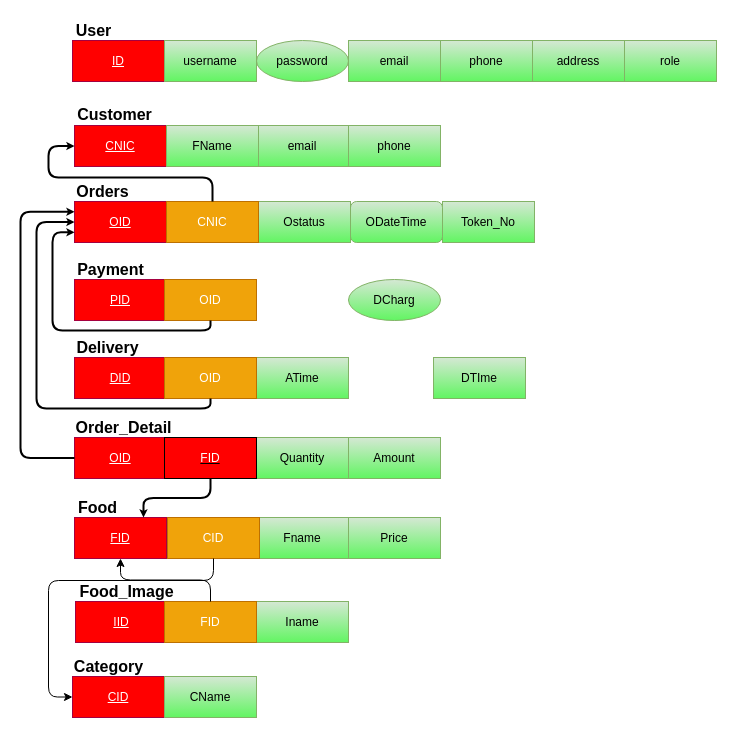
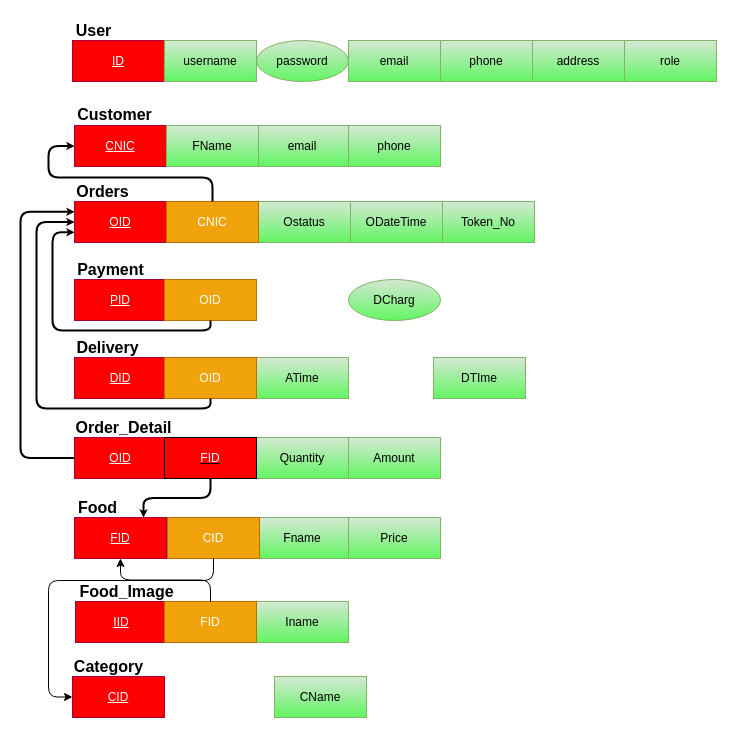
  <mxCell id="0" />
  <mxCell id="1" parent="0" />
  <mxCell id="2" value="&lt;u&gt;CNIC&lt;/u&gt;" style="rounded=0;whiteSpace=wrap;html=1;strokeColor=#A50040;fontColor=#ffffff;fillColor=#FF0000;" parent="1" vertex="1"><mxGeometry x="74" y="125" width="92" height="41" as="geometry" /></mxCell>
  <mxCell id="3" value="&lt;u&gt;FID&lt;/u&gt;" style="rounded=0;whiteSpace=wrap;html=1;strokeColor=#A50040;fontColor=#ffffff;fillColor=#FF0000;" parent="1" vertex="1"><mxGeometry x="74" y="517" width="92" height="41" as="geometry" /></mxCell>
  <mxCell id="4" value="&lt;u&gt;OID&lt;/u&gt;" style="rounded=0;whiteSpace=wrap;html=1;strokeColor=#A50040;fontColor=#ffffff;fillColor=#FF0000;" parent="1" vertex="1"><mxGeometry x="74" y="437" width="92" height="41" as="geometry" /></mxCell>
  <mxCell id="5" value="&lt;u&gt;DID&lt;/u&gt;" style="rounded=0;whiteSpace=wrap;html=1;strokeColor=#A50040;fontColor=#ffffff;fillColor=#FF0000;" parent="1" vertex="1"><mxGeometry x="74" y="357" width="92" height="41" as="geometry" /></mxCell>
  <mxCell id="6" value="&lt;u&gt;PID&lt;/u&gt;" style="rounded=0;whiteSpace=wrap;html=1;strokeColor=#A50040;fontColor=#ffffff;fillColor=#FF0000;" parent="1" vertex="1"><mxGeometry x="74" y="279" width="92" height="41" as="geometry" /></mxCell>
  <mxCell id="7" value="&lt;u&gt;OID&lt;/u&gt;" style="rounded=0;whiteSpace=wrap;html=1;strokeColor=#A50040;fontColor=#ffffff;fillColor=#FF0000;" parent="1" vertex="1"><mxGeometry x="74" y="201" width="92" height="41" as="geometry" /></mxCell>
  <mxCell id="8" value="&lt;u&gt;IID&lt;/u&gt;" style="rounded=0;whiteSpace=wrap;html=1;strokeColor=#A50040;fontColor=#ffffff;fillColor=#FF0000;" parent="1" vertex="1"><mxGeometry x="75" y="601" width="92" height="41" as="geometry" /></mxCell>
  <mxCell id="9" value="phone" style="rounded=0;whiteSpace=wrap;html=1;fillColor=#d5e8d4;strokeColor=#82b366;gradientColor=#62F562;" parent="1" vertex="1"><mxGeometry x="348" y="125" width="92" height="41" as="geometry" /></mxCell>
  <mxCell id="10" value="email" style="rounded=0;whiteSpace=wrap;html=1;fillColor=#d5e8d4;strokeColor=#82b366;gradientColor=#62F562;" parent="1" vertex="1"><mxGeometry x="256" y="125" width="92" height="41" as="geometry" /></mxCell>
  <mxCell id="11" value="FName" style="rounded=0;whiteSpace=wrap;html=1;fillColor=#d5e8d4;strokeColor=#82b366;gradientColor=#62F562;" parent="1" vertex="1"><mxGeometry x="166" y="125" width="92" height="41" as="geometry" /></mxCell>
  <mxCell id="12" value="Token_No" style="rounded=0;whiteSpace=wrap;html=1;fillColor=#d5e8d4;strokeColor=#82b366;gradientColor=#62F562;" parent="1" vertex="1"><mxGeometry x="442" y="201" width="92" height="41" as="geometry" /></mxCell>
- <mxCell id="13" value="ODateTime" style="whiteSpace=wrap;html=1;fillColor=#d5e8d4;strokeColor=#82b366;gradientColor=#62F562;rounded=1;" parent="1" vertex="1"><mxGeometry x="350" y="201" width="92" height="41" as="geometry" /></mxCell>
+ <mxCell id="13" value="ODateTime" style="rounded=0;whiteSpace=wrap;html=1;fillColor=#d5e8d4;strokeColor=#82b366;gradientColor=#62F562;" parent="1" vertex="1"><mxGeometry x="350" y="201" width="92" height="41" as="geometry" /></mxCell>
  <mxCell id="14" value="Ostatus" style="rounded=0;whiteSpace=wrap;html=1;fillColor=#d5e8d4;strokeColor=#82b366;gradientColor=#62F562;" parent="1" vertex="1"><mxGeometry x="258" y="201" width="92" height="41" as="geometry" /></mxCell>
  <mxCell id="15" value="CNIC" style="rounded=0;whiteSpace=wrap;html=1;fillColor=#f0a30a;strokeColor=#BD7000;fontColor=#ffffff;" parent="1" vertex="1"><mxGeometry x="166" y="201" width="92" height="41" as="geometry" /></mxCell>
  <mxCell id="16" value="DCharg" style="ellipse;whiteSpace=wrap;html=1;fillColor=#d5e8d4;strokeColor=#82b366;gradientColor=#62F562;" parent="1" vertex="1"><mxGeometry x="348" y="279" width="92" height="41" as="geometry" /></mxCell>
  <mxCell id="17" value="OID" style="rounded=0;whiteSpace=wrap;html=1;fillColor=#f0a30a;strokeColor=#BD7000;fontColor=#ffffff;" parent="1" vertex="1"><mxGeometry x="164" y="279" width="92" height="41" as="geometry" /></mxCell>
  <mxCell id="18" value="DTIme" style="rounded=0;whiteSpace=wrap;html=1;fillColor=#d5e8d4;strokeColor=#82b366;gradientColor=#62F562;" parent="1" vertex="1"><mxGeometry x="433" y="357" width="92" height="41" as="geometry" /></mxCell>
  <mxCell id="19" value="ATime" style="rounded=0;whiteSpace=wrap;html=1;fillColor=#d5e8d4;strokeColor=#82b366;gradientColor=#62F562;" parent="1" vertex="1"><mxGeometry x="256" y="357" width="92" height="41" as="geometry" /></mxCell>
  <mxCell id="20" value="OID" style="rounded=0;whiteSpace=wrap;html=1;fillColor=#f0a30a;strokeColor=#BD7000;fontColor=#ffffff;" parent="1" vertex="1"><mxGeometry x="164" y="357" width="92" height="41" as="geometry" /></mxCell>
  <mxCell id="21" value="Amount" style="rounded=0;whiteSpace=wrap;html=1;fillColor=#d5e8d4;strokeColor=#82b366;gradientColor=#62F562;" parent="1" vertex="1"><mxGeometry x="348" y="437" width="92" height="41" as="geometry" /></mxCell>
  <mxCell id="22" value="Quantity" style="rounded=0;whiteSpace=wrap;html=1;fillColor=#d5e8d4;strokeColor=#82b366;gradientColor=#62F562;" parent="1" vertex="1"><mxGeometry x="256" y="437" width="92" height="41" as="geometry" /></mxCell>
  <mxCell id="23" value="&lt;u&gt;&lt;font color=&quot;#ffffff&quot;&gt;FID&lt;/font&gt;&lt;/u&gt;" style="rounded=0;whiteSpace=wrap;html=1;fillColor=#FF0000;" parent="1" vertex="1"><mxGeometry x="164" y="437" width="92" height="41" as="geometry" /></mxCell>
  <mxCell id="24" value="Price" style="rounded=0;whiteSpace=wrap;html=1;fillColor=#d5e8d4;strokeColor=#82b366;gradientColor=#62F562;" parent="1" vertex="1"><mxGeometry x="348" y="517" width="92" height="41" as="geometry" /></mxCell>
  <mxCell id="25" value="Fname" style="rounded=0;whiteSpace=wrap;html=1;fillColor=#d5e8d4;strokeColor=#82b366;gradientColor=#62F562;" parent="1" vertex="1"><mxGeometry x="256" y="517" width="92" height="41" as="geometry" /></mxCell>
  <mxCell id="26" value="&lt;b&gt;&lt;font style=&quot;font-size: 16px&quot;&gt;Customer&lt;/font&gt;&lt;/b&gt;" style="text;html=1;align=center;verticalAlign=middle;resizable=0;points=[];autosize=1;" parent="1" vertex="1"><mxGeometry x="70" y="104" width="88" height="20" as="geometry" /></mxCell>
  <mxCell id="27" value="&lt;b&gt;&lt;font style=&quot;font-size: 16px&quot;&gt;Orders&lt;/font&gt;&lt;/b&gt;" style="text;html=1;align=center;verticalAlign=middle;resizable=0;points=[];autosize=1;" parent="1" vertex="1"><mxGeometry x="68" y="181" width="68" height="20" as="geometry" /></mxCell>
  <mxCell id="28" value="&lt;b&gt;&lt;font style=&quot;font-size: 16px&quot;&gt;Payment&lt;/font&gt;&lt;/b&gt;" style="text;html=1;align=center;verticalAlign=middle;resizable=0;points=[];autosize=1;" parent="1" vertex="1"><mxGeometry x="70" y="259" width="80" height="20" as="geometry" /></mxCell>
  <mxCell id="29" value="&lt;b&gt;&lt;font style=&quot;font-size: 16px&quot;&gt;Delivery&lt;/font&gt;&lt;/b&gt;" style="text;html=1;align=center;verticalAlign=middle;resizable=0;points=[];autosize=1;" parent="1" vertex="1"><mxGeometry x="69" y="337" width="76" height="20" as="geometry" /></mxCell>
  <mxCell id="30" value="&lt;b&gt;&lt;font style=&quot;font-size: 16px&quot;&gt;Order_Detail&lt;/font&gt;&lt;/b&gt;" style="text;html=1;align=center;verticalAlign=middle;resizable=0;points=[];autosize=1;" parent="1" vertex="1"><mxGeometry x="67" y="417" width="112" height="20" as="geometry" /></mxCell>
  <mxCell id="31" value="&lt;b&gt;&lt;font style=&quot;font-size: 16px&quot;&gt;Food&lt;/font&gt;&lt;/b&gt;" style="text;html=1;align=center;verticalAlign=middle;resizable=0;points=[];autosize=1;" parent="1" vertex="1"><mxGeometry x="71" y="497" width="52" height="20" as="geometry" /></mxCell>
  <mxCell id="32" value="&lt;b&gt;&lt;font style=&quot;font-size: 16px&quot;&gt;Food_Image&lt;/font&gt;&lt;/b&gt;" style="text;html=1;align=center;verticalAlign=middle;resizable=0;points=[];autosize=1;" parent="1" vertex="1"><mxGeometry x="72" y="581" width="108" height="20" as="geometry" /></mxCell>
  <mxCell id="33" value="" style="endArrow=classic;html=1;strokeWidth=2;endSize=2;startSize=2;exitX=0;exitY=0.5;exitDx=0;exitDy=0;entryX=0;entryY=0.25;entryDx=0;entryDy=0;edgeStyle=elbowEdgeStyle;" parent="1" source="4" target="7" edge="1"><mxGeometry width="50" height="50" relative="1" as="geometry"><mxPoint x="-52" y="407" as="sourcePoint" /><mxPoint x="-2" y="357" as="targetPoint" /><Array as="points"><mxPoint x="20" y="329" /></Array></mxGeometry></mxCell>
  <mxCell id="34" value="" style="endArrow=classic;html=1;strokeWidth=2;endSize=2;startSize=2;exitX=0.5;exitY=1;exitDx=0;exitDy=0;entryX=0;entryY=0.5;entryDx=0;entryDy=0;edgeStyle=orthogonalEdgeStyle;" parent="1" source="20" target="7" edge="1"><mxGeometry width="50" height="50" relative="1" as="geometry"><mxPoint x="78" y="461.5" as="sourcePoint" /><mxPoint x="78" y="215.25" as="targetPoint" /><Array as="points"><mxPoint x="210" y="408" /><mxPoint x="36" y="408" /><mxPoint x="36" y="222" /></Array></mxGeometry></mxCell>
  <mxCell id="35" value="" style="endArrow=classic;html=1;strokeWidth=2;endSize=2;startSize=2;exitX=0.5;exitY=1;exitDx=0;exitDy=0;entryX=0;entryY=0.75;entryDx=0;entryDy=0;edgeStyle=orthogonalEdgeStyle;" parent="1" source="17" target="7" edge="1"><mxGeometry width="50" height="50" relative="1" as="geometry"><mxPoint x="574" y="430.25" as="sourcePoint" /><mxPoint x="438" y="253.75" as="targetPoint" /><Array as="points"><mxPoint x="210" y="330" /><mxPoint x="52" y="330" /><mxPoint x="52" y="232" /></Array></mxGeometry></mxCell>
  <mxCell id="36" value="" style="endArrow=classic;html=1;strokeWidth=2;endSize=2;startSize=2;exitX=0.5;exitY=1;exitDx=0;exitDy=0;entryX=0.75;entryY=0;entryDx=0;entryDy=0;edgeStyle=orthogonalEdgeStyle;" parent="1" source="23" target="3" edge="1"><mxGeometry width="50" height="50" relative="1" as="geometry"><mxPoint x="678" y="548" as="sourcePoint" /><mxPoint x="542" y="459.75" as="targetPoint" /></mxGeometry></mxCell>
  <mxCell id="37" value="" style="endArrow=classic;html=1;strokeWidth=2;endSize=2;startSize=2;exitX=0.5;exitY=0;exitDx=0;exitDy=0;entryX=0;entryY=0.5;entryDx=0;entryDy=0;edgeStyle=orthogonalEdgeStyle;" parent="1" source="15" target="2" edge="1"><mxGeometry width="50" height="50" relative="1" as="geometry"><mxPoint x="667" y="177" as="sourcePoint" /><mxPoint x="600" y="216" as="targetPoint" /><Array as="points"><mxPoint x="212" y="177" /><mxPoint x="48" y="177" /><mxPoint x="48" y="146" /></Array></mxGeometry></mxCell>
  <mxCell id="38" value="&lt;u&gt;ID&lt;/u&gt;" style="rounded=0;whiteSpace=wrap;html=1;strokeColor=#A50040;fontColor=#ffffff;fillColor=#FF0000;" vertex="1" parent="1"><mxGeometry x="72" y="40" width="92" height="41" as="geometry" /></mxCell>
  <mxCell id="39" value="phone" style="rounded=0;whiteSpace=wrap;html=1;fillColor=#d5e8d4;strokeColor=#82b366;gradientColor=#62F562;" vertex="1" parent="1"><mxGeometry x="440" y="40" width="92" height="41" as="geometry" /></mxCell>
  <mxCell id="40" value="email" style="rounded=0;whiteSpace=wrap;html=1;fillColor=#d5e8d4;strokeColor=#82b366;gradientColor=#62F562;" vertex="1" parent="1"><mxGeometry x="348" y="40" width="92" height="41" as="geometry" /></mxCell>
  <mxCell id="41" value="password" style="ellipse;whiteSpace=wrap;html=1;fillColor=#d5e8d4;strokeColor=#82b366;gradientColor=#62F562;" vertex="1" parent="1"><mxGeometry x="256" y="40" width="92" height="41" as="geometry" /></mxCell>
  <mxCell id="42" value="username" style="rounded=0;whiteSpace=wrap;html=1;fillColor=#d5e8d4;strokeColor=#82b366;gradientColor=#62F562;" vertex="1" parent="1"><mxGeometry x="164" y="40" width="92" height="41" as="geometry" /></mxCell>
  <mxCell id="43" value="&lt;span style=&quot;font-size: 16px&quot;&gt;&lt;b&gt;User&lt;/b&gt;&lt;/span&gt;" style="text;html=1;align=center;verticalAlign=middle;resizable=0;points=[];autosize=1;" vertex="1" parent="1"><mxGeometry x="67" y="20" width="52" height="20" as="geometry" /></mxCell>
  <mxCell id="44" value="&lt;u&gt;CID&lt;/u&gt;" style="rounded=0;whiteSpace=wrap;html=1;strokeColor=#A50040;fontColor=#ffffff;fillColor=#FF0000;" vertex="1" parent="1"><mxGeometry x="72" y="676" width="92" height="41" as="geometry" /></mxCell>
- <mxCell id="45" value="CName" style="rounded=0;whiteSpace=wrap;html=1;fillColor=#d5e8d4;strokeColor=#82b366;gradientColor=#62F562;" vertex="1" parent="1"><mxGeometry x="164" y="676" width="92" height="41" as="geometry" /></mxCell>
+ <mxCell id="45" value="CName" style="rounded=0;whiteSpace=wrap;html=1;fillColor=#d5e8d4;strokeColor=#82b366;gradientColor=#62F562;" vertex="1" parent="1"><mxGeometry x="274" y="676" width="92" height="41" as="geometry" /></mxCell>
  <mxCell id="46" value="&lt;b&gt;&lt;font style=&quot;font-size: 16px&quot;&gt;Category&lt;/font&gt;&lt;/b&gt;" style="text;html=1;align=center;verticalAlign=middle;resizable=0;points=[];autosize=1;" vertex="1" parent="1"><mxGeometry x="66" y="656" width="84" height="20" as="geometry" /></mxCell>
  <mxCell id="47" value="Iname" style="rounded=0;whiteSpace=wrap;html=1;fillColor=#d5e8d4;strokeColor=#82b366;gradientColor=#62F562;" vertex="1" parent="1"><mxGeometry x="256" y="601" width="92" height="41" as="geometry" /></mxCell>
  <mxCell id="48" value="FID" style="rounded=0;whiteSpace=wrap;html=1;fillColor=#f0a30a;strokeColor=#BD7000;fontColor=#ffffff;" vertex="1" parent="1"><mxGeometry x="164" y="601" width="92" height="41" as="geometry" /></mxCell>
  <mxCell id="49" value="CID" style="rounded=0;whiteSpace=wrap;html=1;fillColor=#f0a30a;strokeColor=#BD7000;fontColor=#ffffff;" vertex="1" parent="1"><mxGeometry x="167" y="517" width="92" height="41" as="geometry" /></mxCell>
  <mxCell id="50" value="address" style="rounded=0;whiteSpace=wrap;html=1;fillColor=#d5e8d4;strokeColor=#82b366;gradientColor=#62F562;" vertex="1" parent="1"><mxGeometry x="532" y="40" width="92" height="41" as="geometry" /></mxCell>
  <mxCell id="51" value="role" style="rounded=0;whiteSpace=wrap;html=1;fillColor=#d5e8d4;strokeColor=#82b366;gradientColor=#62F562;" vertex="1" parent="1"><mxGeometry x="624" y="40" width="92" height="41" as="geometry" /></mxCell>
  <mxCell id="52" value="" style="endArrow=classic;html=1;exitX=0.5;exitY=1;exitDx=0;exitDy=0;entryX=0;entryY=0.5;entryDx=0;entryDy=0;edgeStyle=orthogonalEdgeStyle;elbow=vertical;" edge="1" parent="1" source="49" target="44"><mxGeometry width="50" height="50" relative="1" as="geometry"><mxPoint x="208" y="610" as="sourcePoint" /><mxPoint x="258" y="560" as="targetPoint" /><Array as="points"><mxPoint x="213" y="580" /><mxPoint x="48" y="580" /><mxPoint x="48" y="696" /></Array></mxGeometry></mxCell>
  <mxCell id="53" value="" style="endArrow=classic;html=1;entryX=0.5;entryY=1;entryDx=0;entryDy=0;exitX=0.5;exitY=0;exitDx=0;exitDy=0;edgeStyle=orthogonalEdgeStyle;" edge="1" parent="1" source="48" target="3"><mxGeometry width="50" height="50" relative="1" as="geometry"><mxPoint x="208" y="610" as="sourcePoint" /><mxPoint x="258" y="560" as="targetPoint" /></mxGeometry></mxCell>
